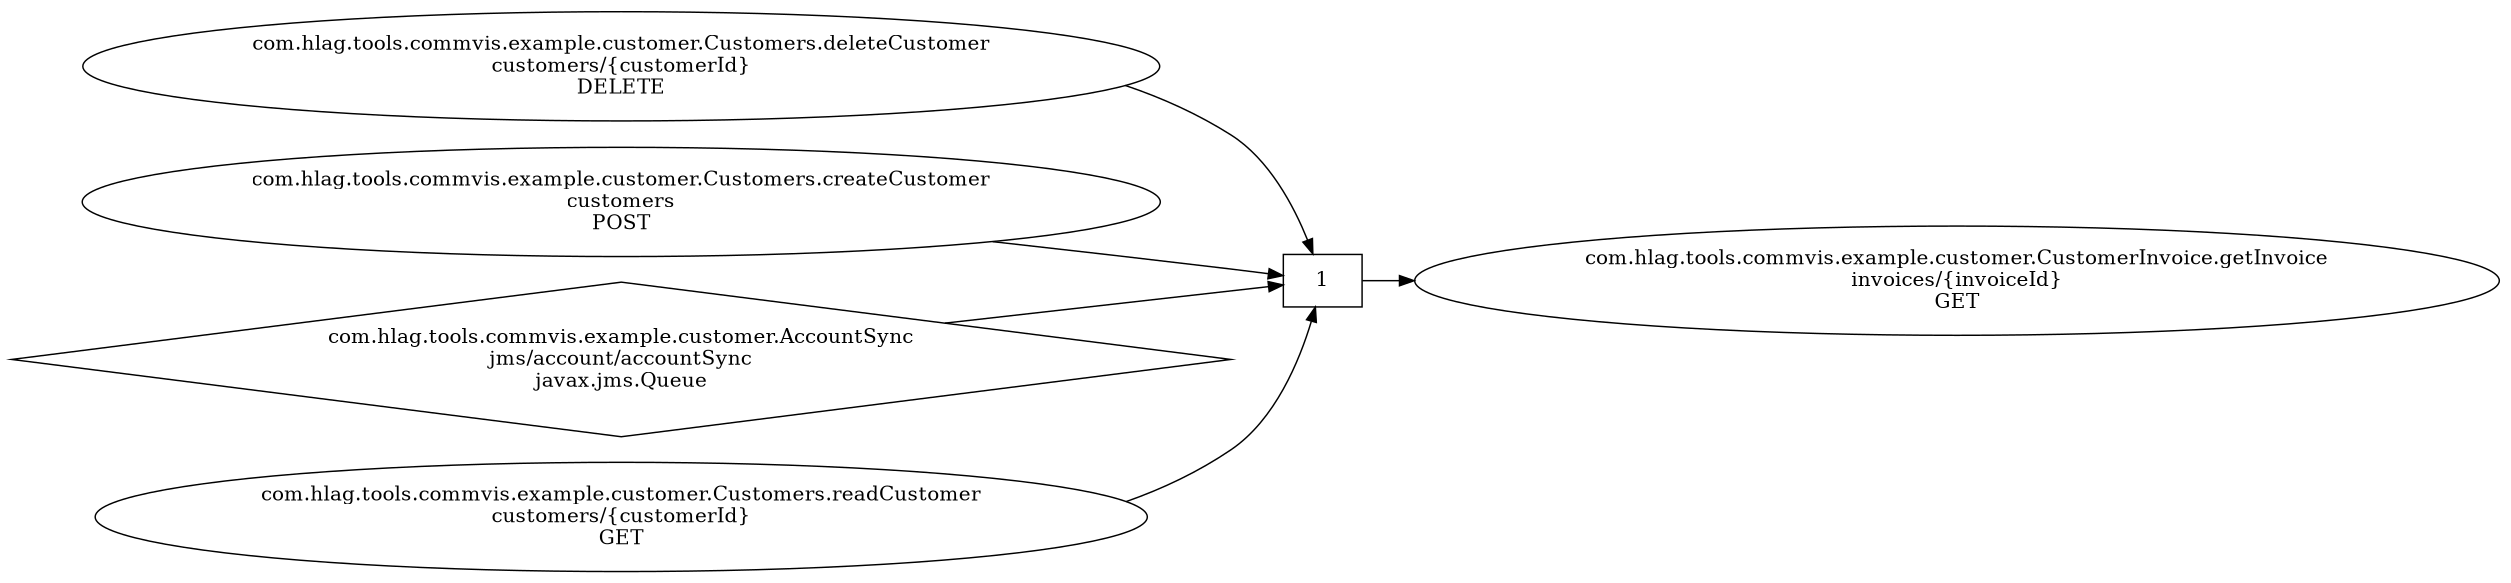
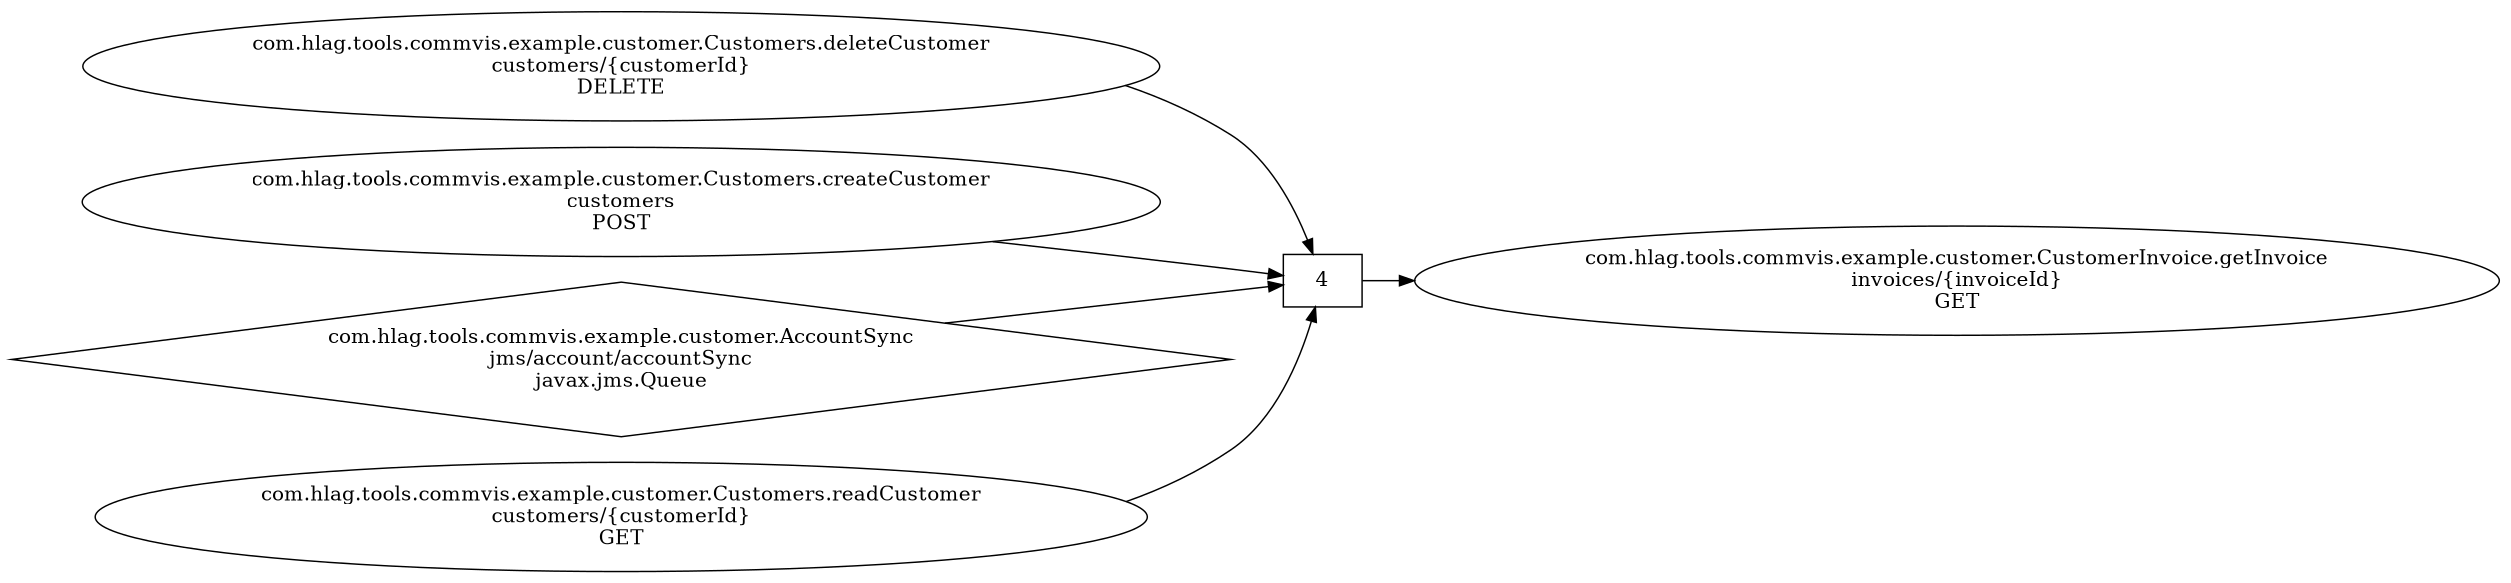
  digraph {
    rankdir=LR
    node [shape=ellipse]
-   n1 [label=1 shape=rectangle]
+   n1 [label=4 shape=rectangle]
    n2 [label="com.hlag.tools.commvis.example.customer.CustomerInvoice.getInvoice\ninvoices/{invoiceId}\nGET"]
    n3 [label="com.hlag.tools.commvis.example.customer.Customers.deleteCustomer\ncustomers/{customerId}\nDELETE"]
    n4 [label="com.hlag.tools.commvis.example.customer.Customers.createCustomer\ncustomers\nPOST"]
    n5 [label="com.hlag.tools.commvis.example.customer.AccountSync\njms/account/accountSync\njavax.jms.Queue" shape=diamond]
    n6 [label="com.hlag.tools.commvis.example.customer.Customers.readCustomer\ncustomers/{customerId}\nGET"]
    n1 -> n2
    n3 -> n1
    n4 -> n1
    n5 -> n1
    n6 -> n1
  }
